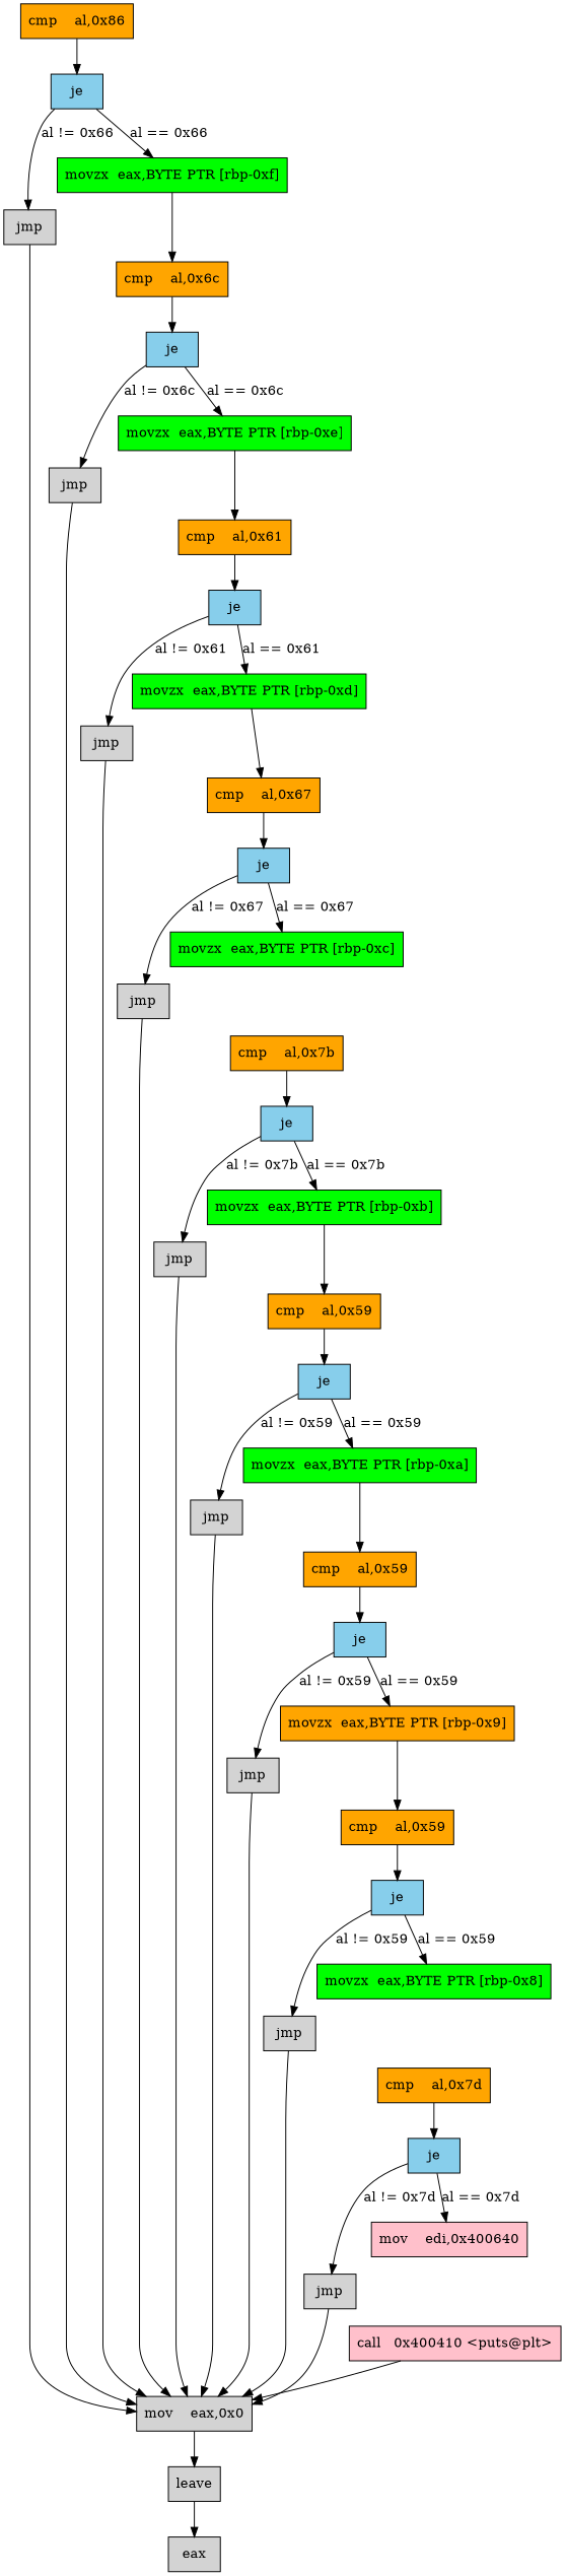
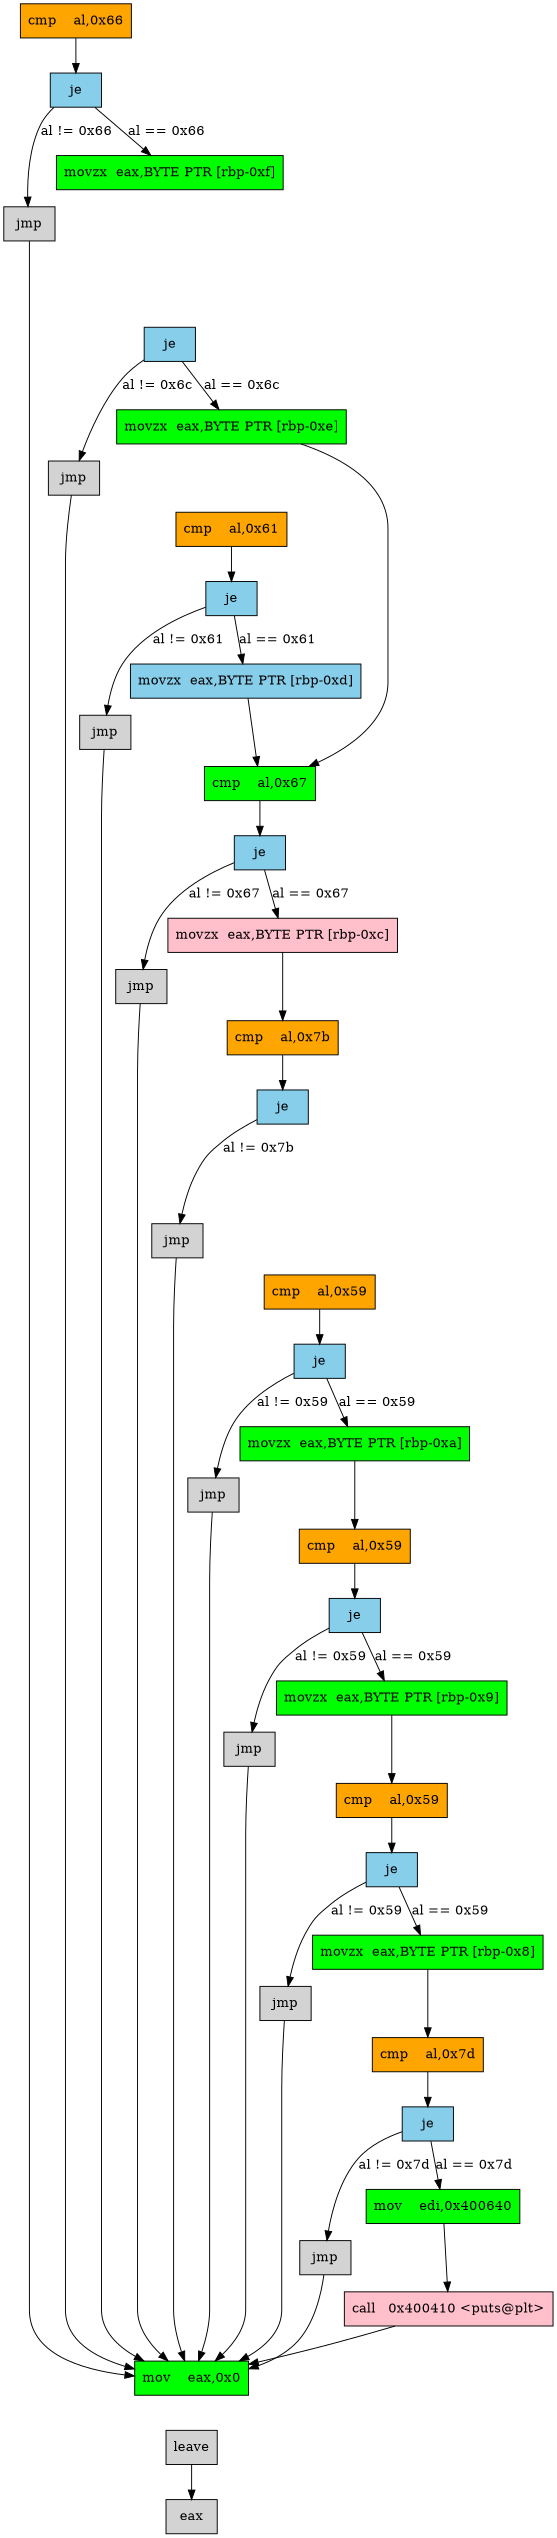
  digraph {
    node [shape=box style=filled]
-   n1 [fillcolor=orange label="cmp    al,0x86"]
+   n1 [fillcolor=orange label="cmp    al,0x66"]
    n2 [fillcolor=skyblue label=je]
    n3 [label=jmp]
    n4 [fillcolor=green label="movzx  eax,BYTE PTR [rbp-0xf]"]
-   n5 [label="mov    eax,0x0"]
-   n6 [fillcolor=orange label="cmp    al,0x6c"]
+   n5 [label="mov    eax,0x0" fillcolor=green]
    n7 [label=leave]
    n8 [fillcolor=skyblue label=je]
    n9 [label=jmp]
    n10 [fillcolor=green label="movzx  eax,BYTE PTR [rbp-0xe]"]
    n11 [fillcolor=orange label="cmp    al,0x61"]
    n12 [fillcolor=skyblue label=je]
    n13 [label=jmp]
-   n14 [fillcolor=green label="movzx  eax,BYTE PTR [rbp-0xd]"]
-   n15 [fillcolor=orange label="cmp    al,0x67"]
+   n14 [fillcolor=skyblue label="movzx  eax,BYTE PTR [rbp-0xd]"]
+   n15 [fillcolor=green label="cmp    al,0x67"]
    n16 [fillcolor=skyblue label=je]
    n17 [label=jmp]
-   n18 [fillcolor=green label="movzx  eax,BYTE PTR [rbp-0xc]"]
+   n18 [fillcolor=pink label="movzx  eax,BYTE PTR [rbp-0xc]"]
    n19 [fillcolor=orange label="cmp    al,0x7b"]
    n20 [fillcolor=skyblue label=je]
    n21 [label=jmp]
-   n22 [fillcolor=green label="movzx  eax,BYTE PTR [rbp-0xb]"]
    n23 [fillcolor=orange label="cmp    al,0x59"]
    n24 [fillcolor=skyblue label=je]
    n25 [label=jmp]
    n26 [fillcolor=green label="movzx  eax,BYTE PTR [rbp-0xa]"]
    n27 [fillcolor=orange label="cmp    al,0x59"]
    n28 [fillcolor=skyblue label=je]
    n29 [label=jmp]
-   n30 [fillcolor=orange label="movzx  eax,BYTE PTR [rbp-0x9]"]
+   n30 [fillcolor=green label="movzx  eax,BYTE PTR [rbp-0x9]"]
    n31 [fillcolor=orange label="cmp    al,0x59"]
    n32 [fillcolor=skyblue label=je]
    n33 [label=jmp]
    n34 [fillcolor=green label="movzx  eax,BYTE PTR [rbp-0x8]"]
    n35 [fillcolor=orange label="cmp    al,0x7d"]
    n36 [fillcolor=skyblue label=je]
    n37 [label=jmp]
-   n38 [fillcolor=pink label="mov    edi,0x400640"]
+   n38 [fillcolor=green label="mov    edi,0x400640"]
    n39 [fillcolor=pink label="call   0x400410 <puts@plt>"]
    n40 [label=eax]
    n1 -> n2
    n2 -> n3 [label="al != 0x66"]
    n2 -> n4 [label="al == 0x66"]
    n3 -> n5
-   n4 -> n6
-   n5 -> n7
-   n6 -> n8
    n7 -> n40
    n8 -> n9 [label="al != 0x6c"]
    n8 -> n10 [label="al == 0x6c"]
    n9 -> n5
-   n10 -> n11
+   n10 -> n15
    n11 -> n12
    n12 -> n13 [label="al != 0x61"]
    n12 -> n14 [label="al == 0x61"]
    n13 -> n5
    n14 -> n15
    n15 -> n16
    n16 -> n17 [label="al != 0x67"]
    n16 -> n18 [label="al == 0x67"]
    n17 -> n5
+   n18 -> n19
    n19 -> n20
    n20 -> n21 [label="al != 0x7b"]
-   n20 -> n22 [label="al == 0x7b"]
    n21 -> n5
-   n22 -> n23
    n23 -> n24
    n24 -> n25 [label="al != 0x59"]
    n24 -> n26 [label="al == 0x59"]
    n25 -> n5
    n26 -> n27
    n27 -> n28
    n28 -> n29 [label="al != 0x59"]
    n28 -> n30 [label="al == 0x59"]
    n29 -> n5
    n30 -> n31
    n31 -> n32
    n32 -> n33 [label="al != 0x59"]
    n32 -> n34 [label="al == 0x59"]
    n33 -> n5
+   n34 -> n35
    n35 -> n36
    n36 -> n37 [label="al != 0x7d"]
    n36 -> n38 [label="al == 0x7d"]
    n37 -> n5
+   n38 -> n39
    n39 -> n5
  }
